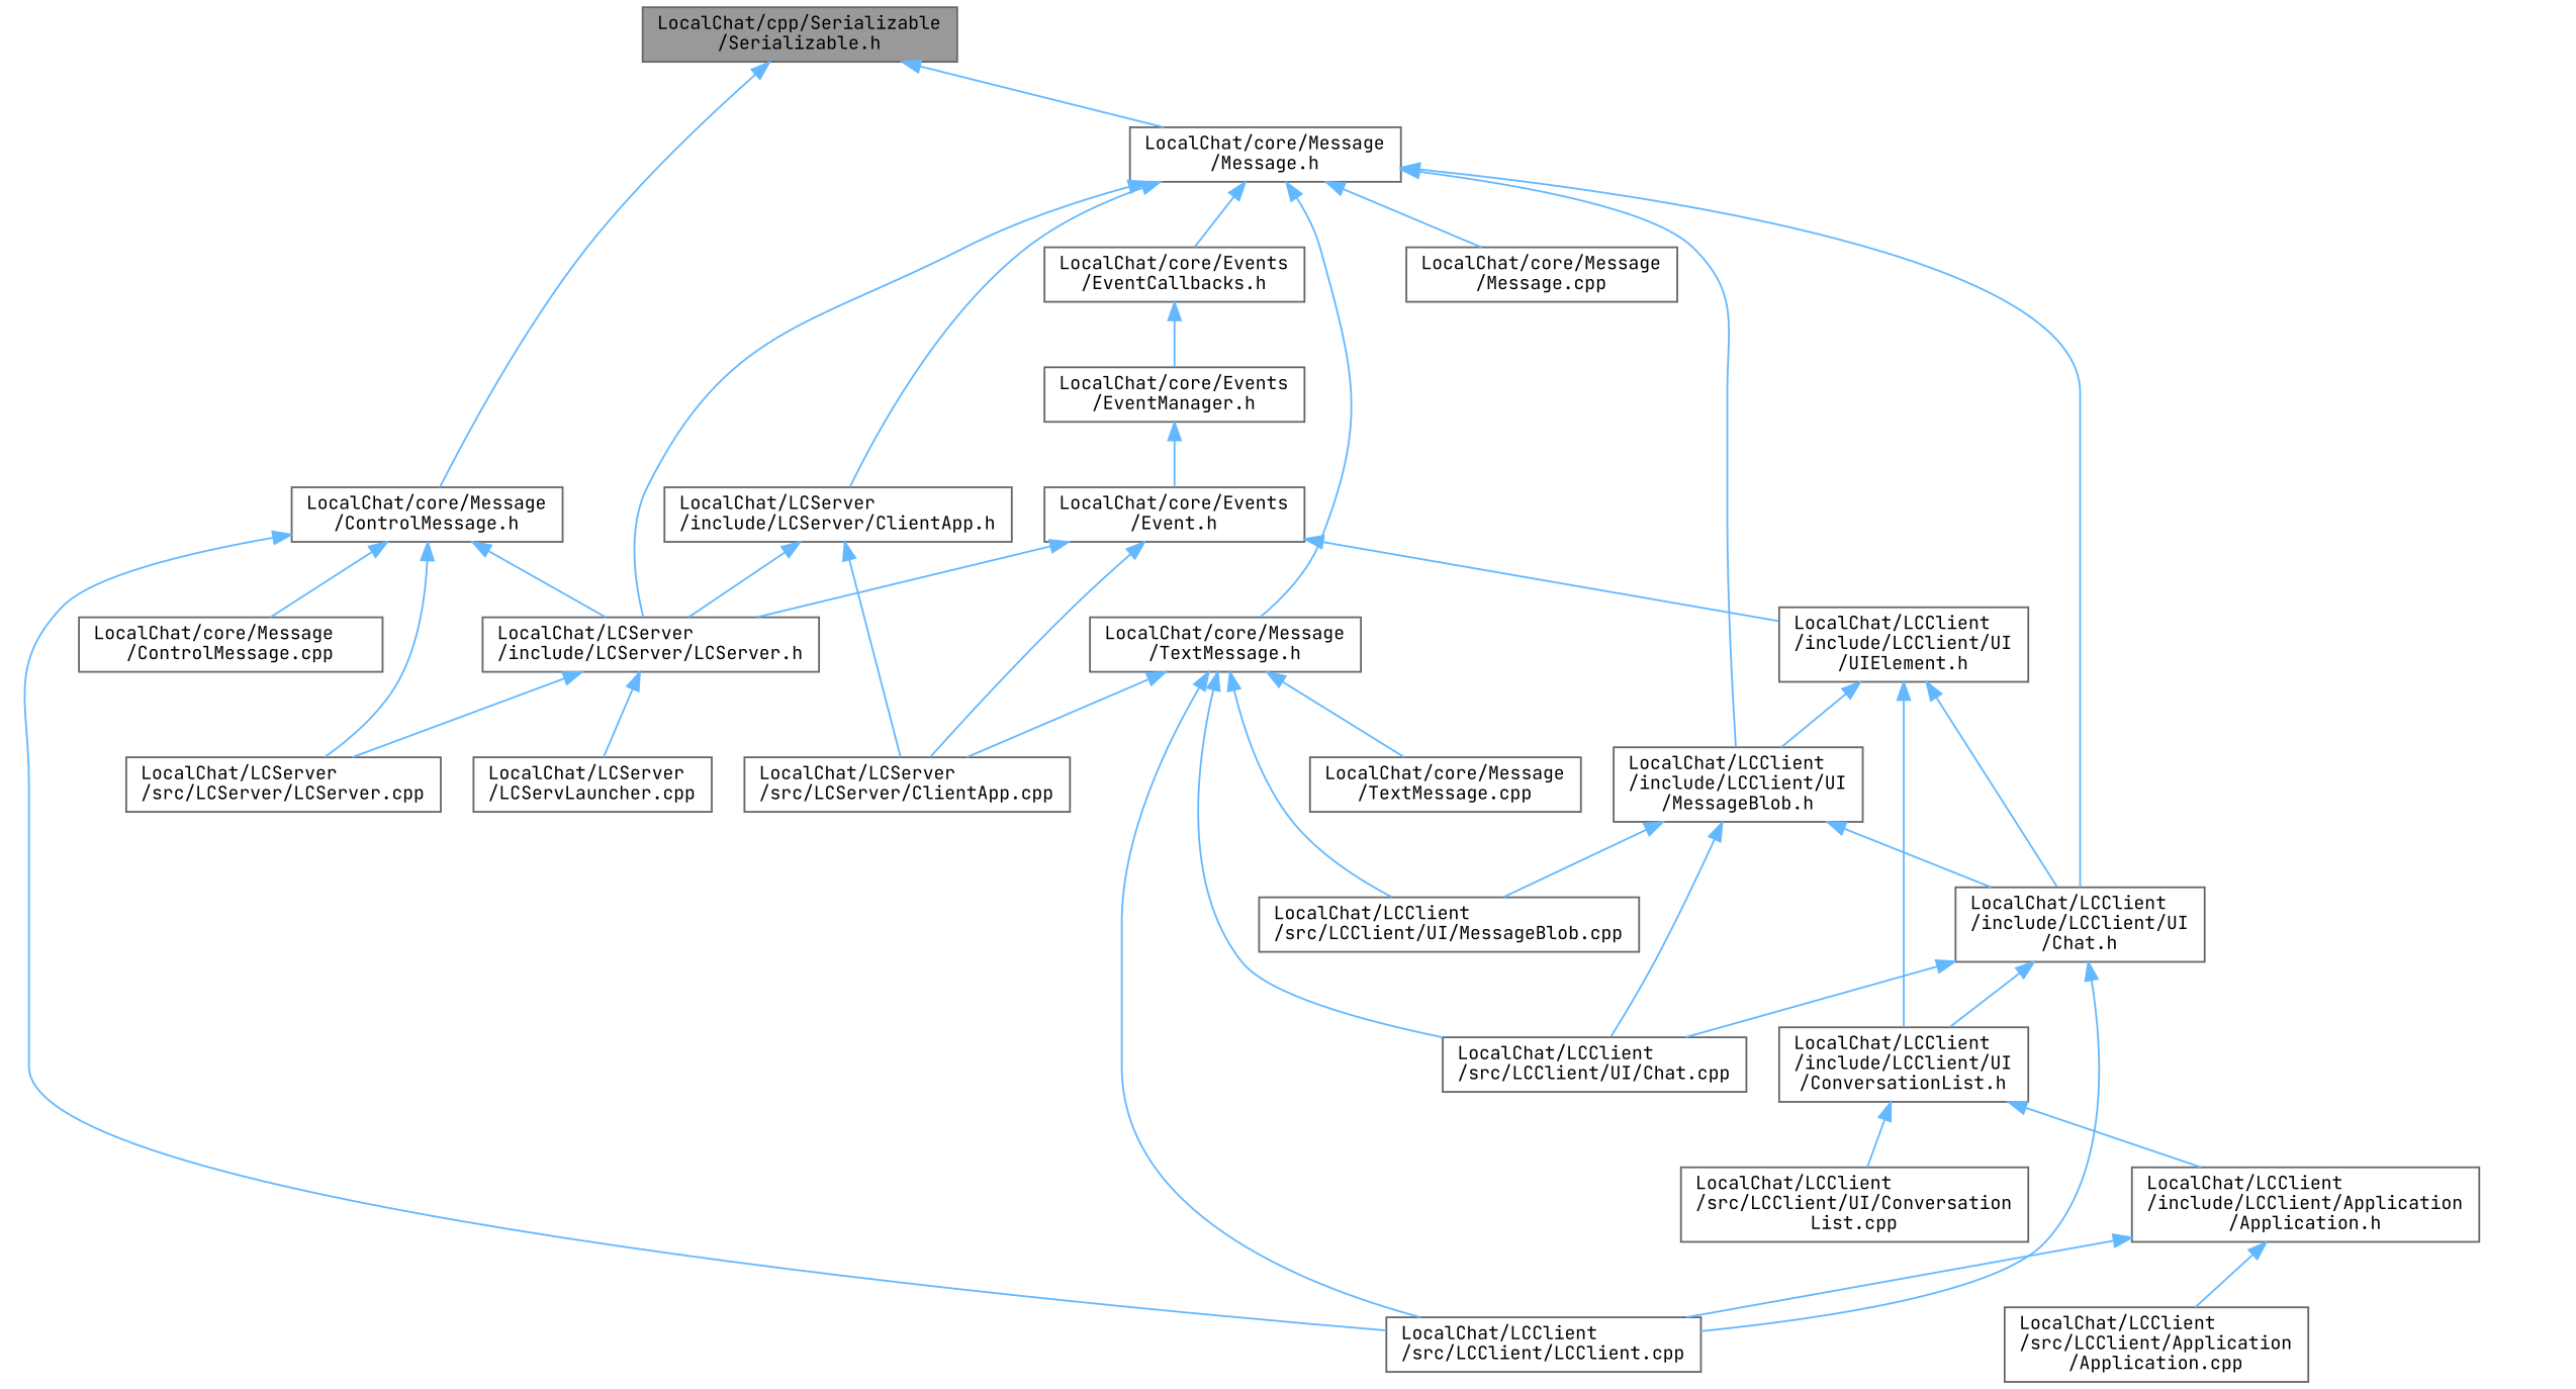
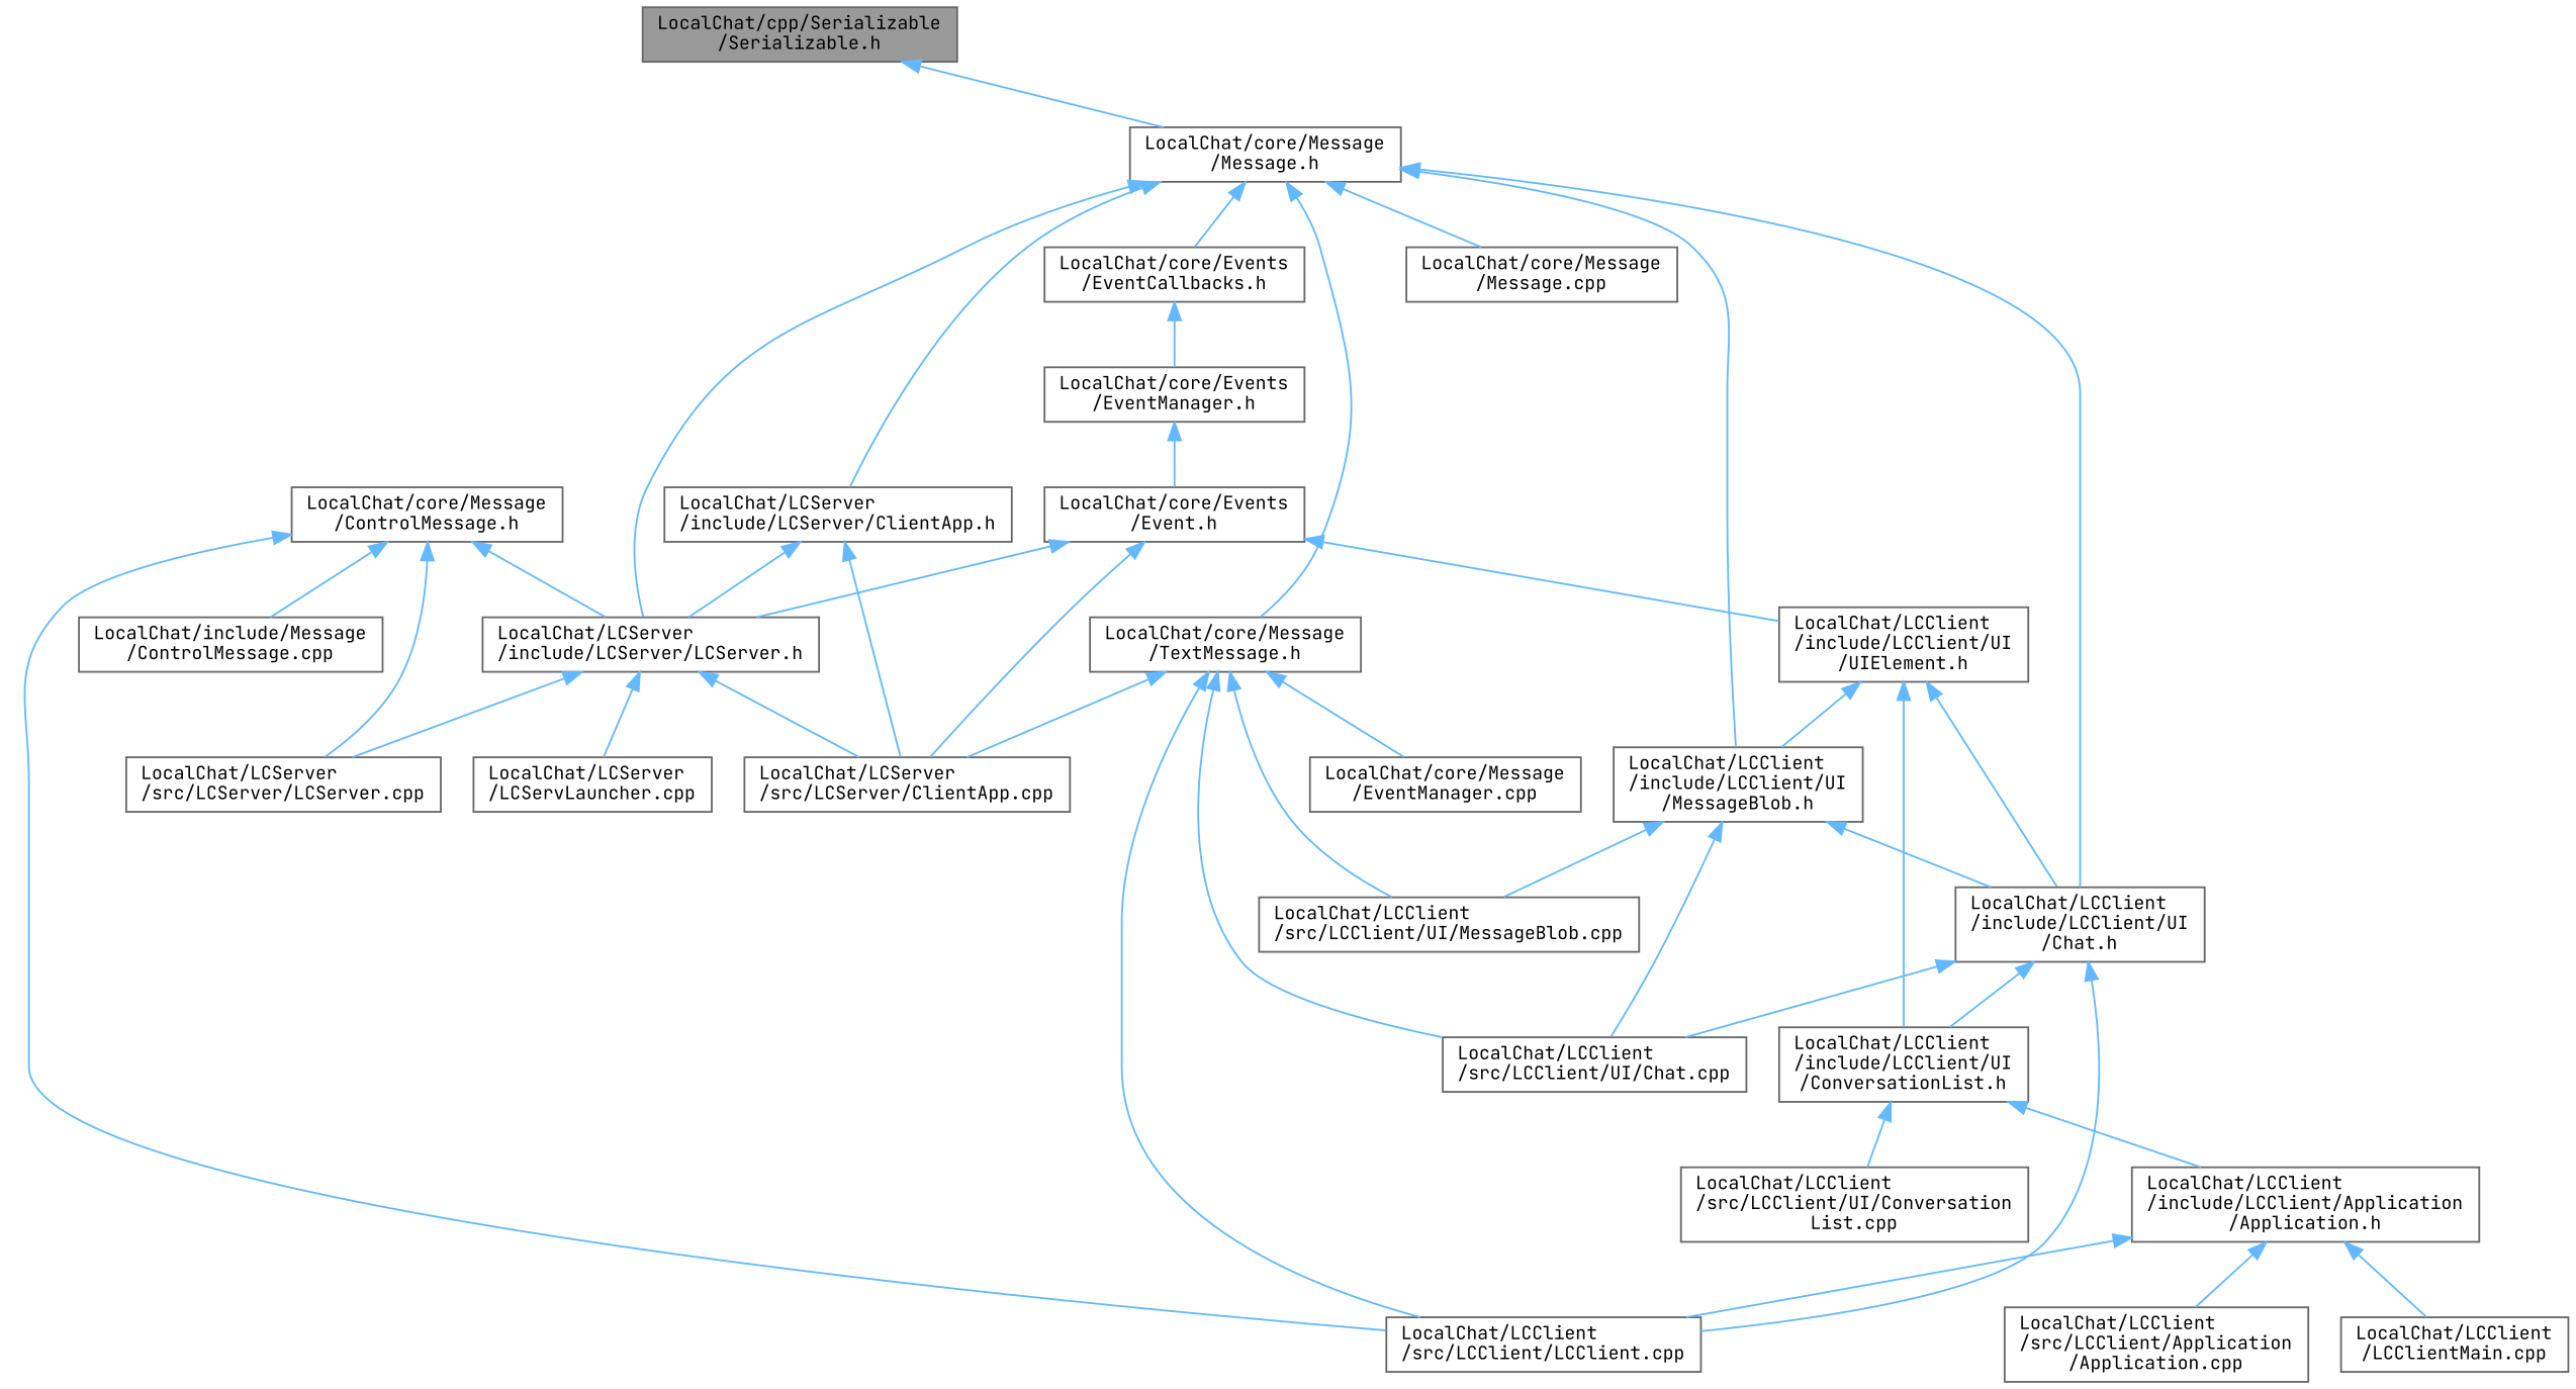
  digraph {
    fontname="JetBrains Mono"
    node [color=grey40 fillcolor=white fontname="JetBrains Mono" fontsize=10 shape=box style=filled]
    edge [color=steelblue1 dir=back fontname="JetBrains Mono" fontsize=10 labelfontname=Helvetica labelfontsize=10 style=solid]
    n1 [color=gray40 fillcolor=grey60 fontcolor=black height=0.2 label="LocalChat/cpp/Serializable\l/Serializable.h" width=0.4]
    n2 [height=0.2 label="LocalChat/core/Message\l/ControlMessage.h" width=0.4]
    n3 [height=0.2 label="LocalChat/core/Message\l/Message.h" width=0.4]
    n4 [height=0.2 label="LocalChat/LCClient\l/src/LCClient/LCClient.cpp" width=0.4]
    n5 [height=0.2 label="LocalChat/LCServer\l/include/LCServer/LCServer.h" width=0.4]
    n6 [height=0.2 label="LocalChat/LCServer\l/src/LCServer/LCServer.cpp" width=0.4]
-   n7 [height=0.2 label="LocalChat/core/Message\l/ControlMessage.cpp" width=0.4]
+   n7 [height=0.2 label="LocalChat/include/Message\l/ControlMessage.cpp" width=0.4]
    n8 [height=0.2 label="LocalChat/LCClient\l/include/LCClient/UI\l/Chat.h" width=0.4]
    n9 [height=0.2 label="LocalChat/LCClient\l/include/LCClient/UI\l/MessageBlob.h" width=0.4]
    n10 [height=0.2 label="LocalChat/LCServer\l/include/LCServer/ClientApp.h" width=0.4]
    n11 [height=0.2 label="LocalChat/core/Events\l/EventCallbacks.h" width=0.4]
    n12 [height=0.2 label="LocalChat/core/Message\l/Message.cpp" width=0.4]
    n13 [height=0.2 label="LocalChat/core/Message\l/TextMessage.h" width=0.4]
    n14 [height=0.2 label="LocalChat/LCServer\l/LCServLauncher.cpp" width=0.4]
    n15 [height=0.2 label="LocalChat/LCServer\l/src/LCServer/ClientApp.cpp" width=0.4]
    n16 [height=0.2 label="LocalChat/LCClient\l/include/LCClient/UI\l/ConversationList.h" width=0.4]
    n17 [height=0.2 label="LocalChat/LCClient\l/src/LCClient/UI/Chat.cpp" width=0.4]
    n18 [height=0.2 label="LocalChat/LCClient\l/src/LCClient/UI/MessageBlob.cpp" width=0.4]
    n19 [height=0.2 label="LocalChat/core/Events\l/EventManager.h" width=0.4]
-   n20 [height=0.2 label="LocalChat/core/Message\l/TextMessage.cpp" width=0.4]
+   n20 [height=0.2 label="LocalChat/core/Message\l/EventManager.cpp" width=0.4]
    n21 [height=0.2 label="LocalChat/LCClient\l/include/LCClient/Application\l/Application.h" width=0.4]
    n22 [height=0.2 label="LocalChat/LCClient\l/src/LCClient/UI/Conversation\lList.cpp" width=0.4]
+   n23 [height=0.2 label="LocalChat/LCClient\l/LCClientMain.cpp" width=0.4]
    n24 [height=0.2 label="LocalChat/LCClient\l/src/LCClient/Application\l/Application.cpp" width=0.4]
    n25 [height=0.2 label="LocalChat/core/Events\l/Event.h" width=0.4]
    n26 [height=0.2 label="LocalChat/LCClient\l/include/LCClient/UI\l/UIElement.h" width=0.4]
-   n1 -> n2
    n1 -> n3
    n2 -> n4
    n2 -> n5
    n2 -> n6
    n2 -> n7
    n3 -> n5
    n3 -> n8
    n3 -> n9
    n3 -> n10
    n3 -> n11
    n3 -> n12
    n3 -> n13
    n5 -> n6
    n5 -> n14
+   n5 -> n15
    n8 -> n4
    n8 -> n16
    n8 -> n17
    n9 -> n8
    n9 -> n17
    n9 -> n18
    n10 -> n5
    n10 -> n15
    n11 -> n19
    n13 -> n4
    n13 -> n15
    n13 -> n17
    n13 -> n18
    n13 -> n20
    n16 -> n21
    n16 -> n22
    n19 -> n25
    n21 -> n4
+   n21 -> n23
    n21 -> n24
    n25 -> n5
    n25 -> n15
    n25 -> n26
    n26 -> n8
    n26 -> n9
    n26 -> n16
  }
